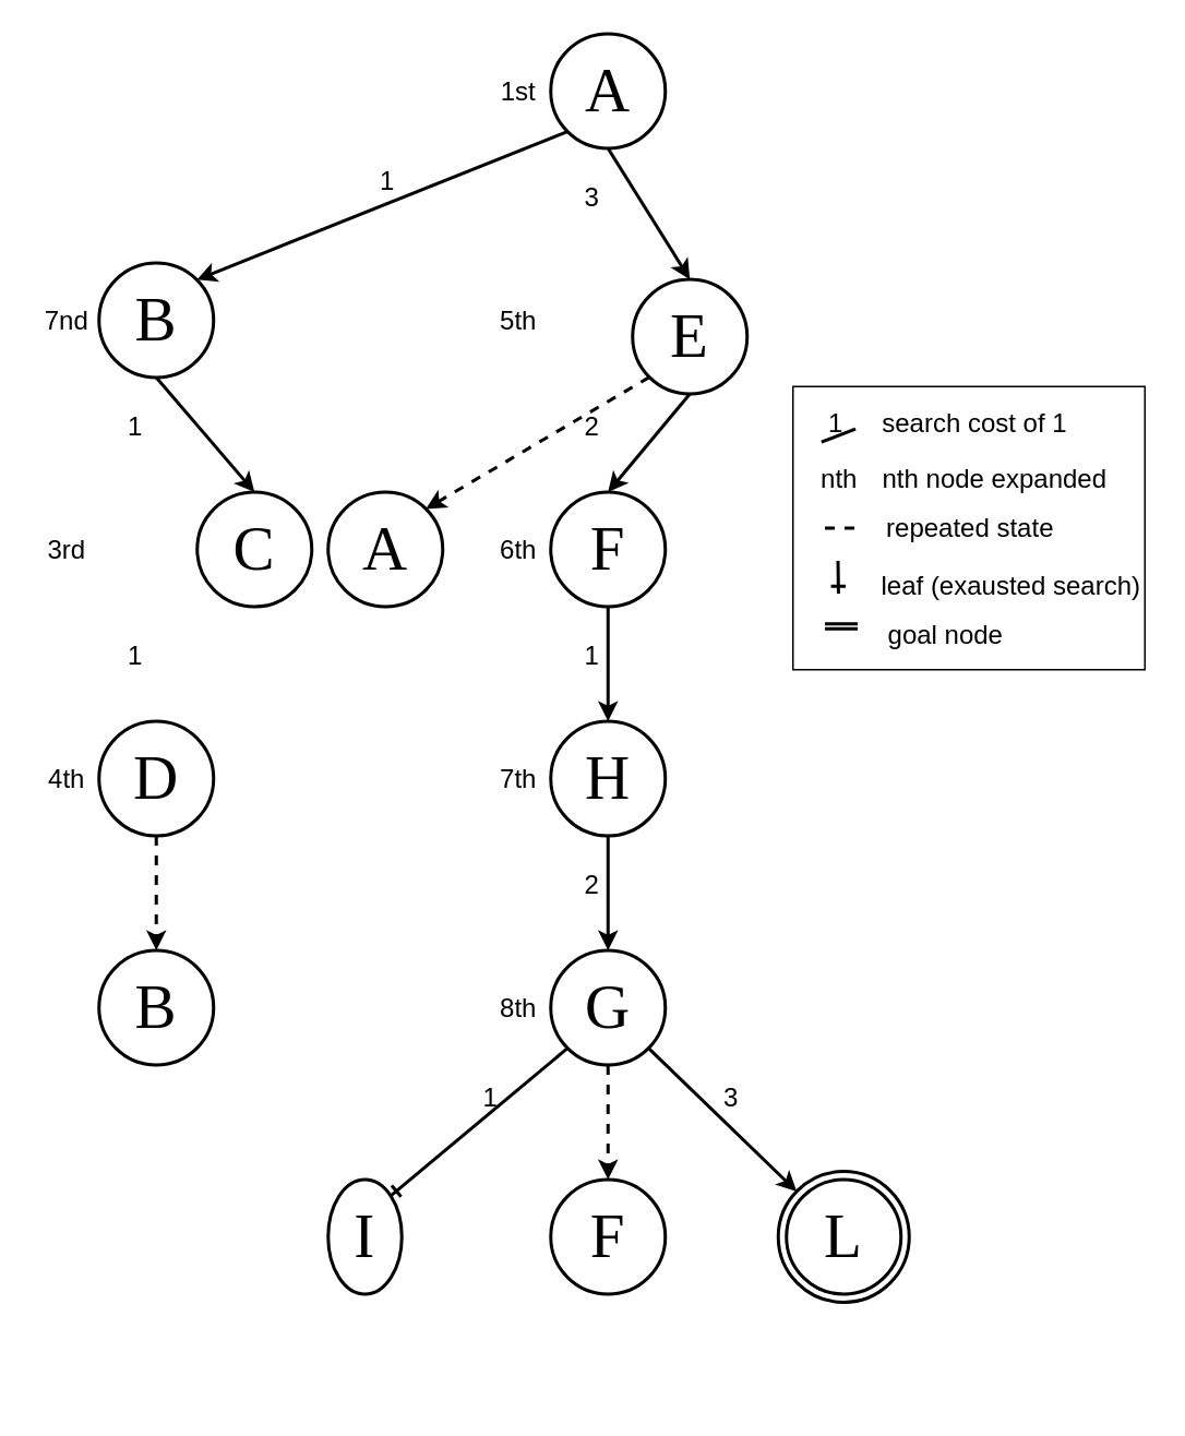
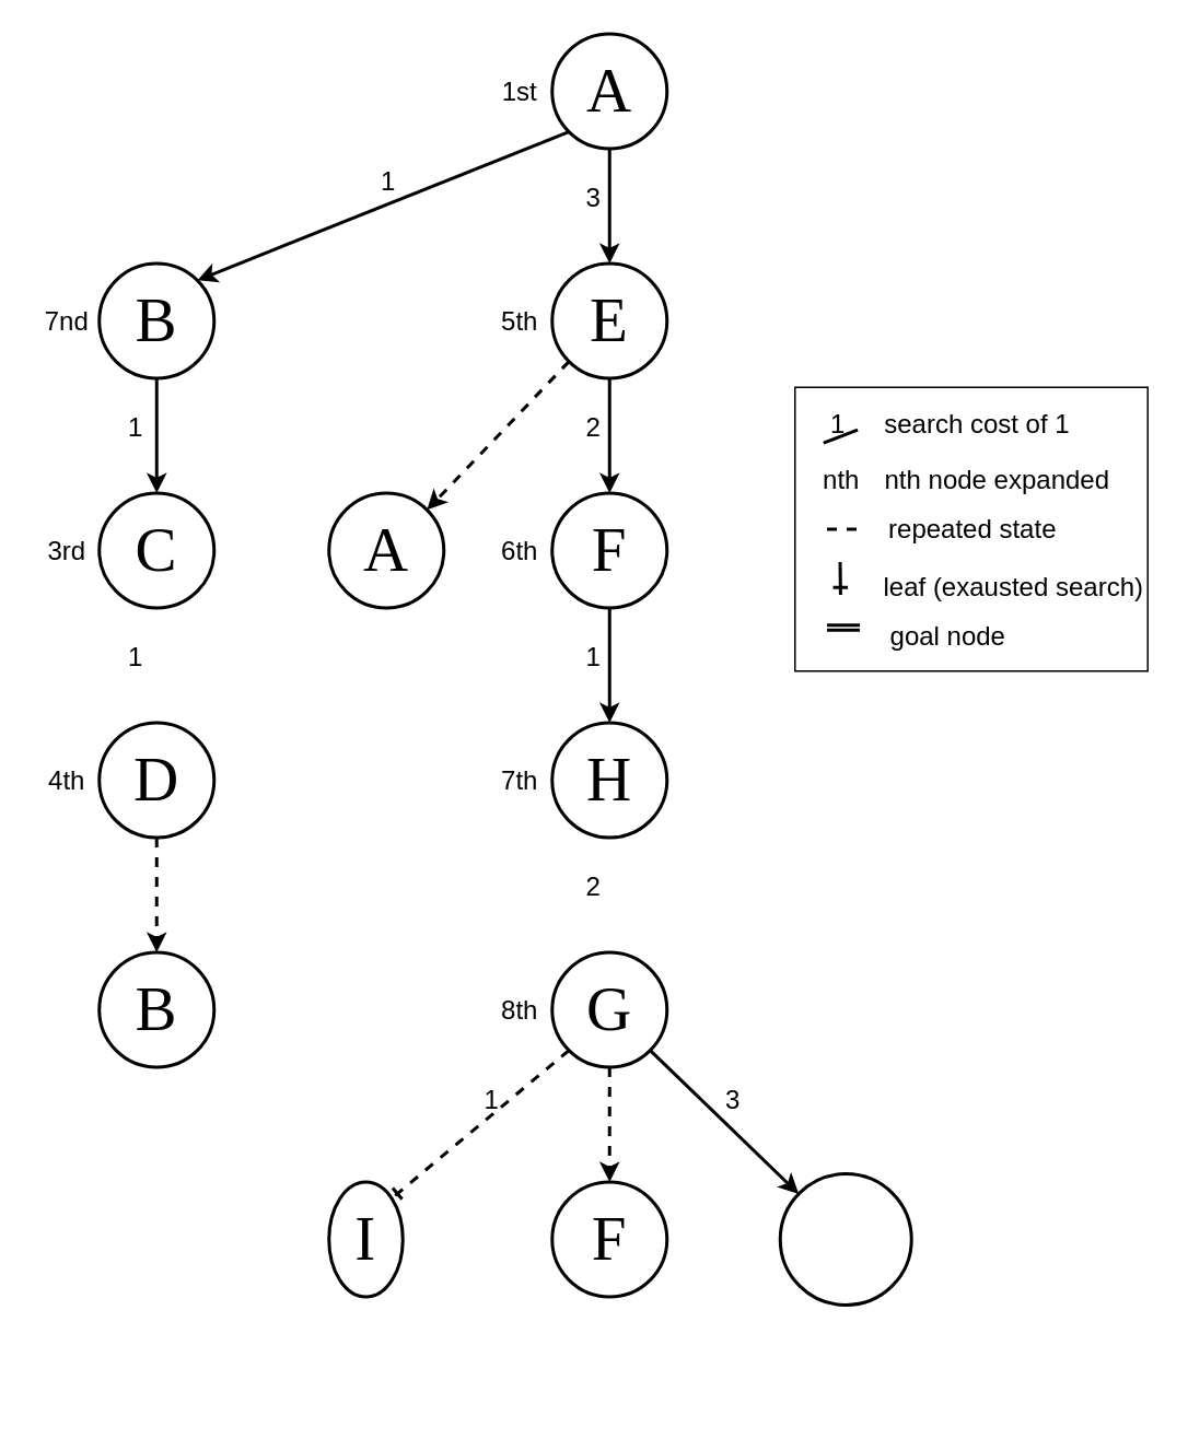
  <mxCell id="0" />
  <mxCell id="1" parent="0" />
  <mxCell id="2" style="edgeStyle=none;rounded=0;orthogonalLoop=1;jettySize=auto;html=1;exitX=0;exitY=1;exitDx=0;exitDy=0;entryX=1;entryY=0;entryDx=0;entryDy=0;strokeColor=#000000;strokeWidth=2;" parent="1" source="4" target="18" edge="1"><mxGeometry relative="1" as="geometry" /></mxCell>
  <mxCell id="3" style="edgeStyle=none;rounded=0;orthogonalLoop=1;jettySize=auto;html=1;exitX=0.5;exitY=1;exitDx=0;exitDy=0;entryX=0.5;entryY=0;entryDx=0;entryDy=0;strokeColor=#000000;strokeWidth=2;" parent="1" source="4" target="8" edge="1"><mxGeometry relative="1" as="geometry" /></mxCell>
  <mxCell id="4" value="&lt;font face=&quot;Times New Roman&quot; style=&quot;font-size: 38px&quot;&gt;A&lt;/font&gt;" style="ellipse;whiteSpace=wrap;html=1;aspect=fixed;strokeWidth=2;" parent="1" vertex="1"><mxGeometry x="336" y="20" width="70" height="70" as="geometry" /></mxCell>
  <mxCell id="5" value="&lt;font style=&quot;font-size: 16px&quot;&gt;1st&lt;/font&gt;" style="text;html=1;align=center;verticalAlign=middle;resizable=0;points=[];autosize=1;" parent="1" vertex="1"><mxGeometry x="296" y="45" width="40" height="20" as="geometry" /></mxCell>
  <mxCell id="6" style="edgeStyle=none;rounded=0;orthogonalLoop=1;jettySize=auto;html=1;exitX=0.5;exitY=1;exitDx=0;exitDy=0;entryX=0.5;entryY=0;entryDx=0;entryDy=0;strokeColor=#000000;strokeWidth=2;endArrow=classic;endFill=1;" parent="1" source="8" target="12" edge="1"><mxGeometry relative="1" as="geometry" /></mxCell>
  <mxCell id="7" style="edgeStyle=none;rounded=0;orthogonalLoop=1;jettySize=auto;html=1;exitX=0;exitY=1;exitDx=0;exitDy=0;entryX=1;entryY=0;entryDx=0;entryDy=0;strokeColor=#000000;strokeWidth=2;dashed=1;" parent="1" source="8" target="13" edge="1"><mxGeometry relative="1" as="geometry" /></mxCell>
- <mxCell id="8" value="&lt;font face=&quot;Times New Roman&quot; style=&quot;font-size: 38px&quot;&gt;E&lt;/font&gt;" style="ellipse;whiteSpace=wrap;html=1;aspect=fixed;strokeWidth=2;" parent="1" vertex="1"><mxGeometry x="386" y="170" width="70" height="70" as="geometry" /></mxCell>
+ <mxCell id="8" value="&lt;font face=&quot;Times New Roman&quot; style=&quot;font-size: 38px&quot;&gt;E&lt;/font&gt;" style="ellipse;whiteSpace=wrap;html=1;aspect=fixed;strokeWidth=2;" parent="1" vertex="1"><mxGeometry x="336" y="160" width="70" height="70" as="geometry" /></mxCell>
  <mxCell id="9" value="&lt;font style=&quot;font-size: 16px&quot;&gt;5th&lt;/font&gt;" style="text;html=1;align=center;verticalAlign=middle;resizable=0;points=[];autosize=1;" parent="1" vertex="1"><mxGeometry x="296" y="185" width="40" height="20" as="geometry" /></mxCell>
  <mxCell id="10" value="&lt;font style=&quot;font-size: 16px&quot;&gt;7nd&lt;/font&gt;" style="text;html=1;align=center;verticalAlign=middle;resizable=0;points=[];autosize=1;" parent="1" vertex="1"><mxGeometry x="20" y="185" width="40" height="20" as="geometry" /></mxCell>
  <mxCell id="11" style="edgeStyle=orthogonalEdgeStyle;rounded=0;orthogonalLoop=1;jettySize=auto;html=1;exitX=0.5;exitY=1;exitDx=0;exitDy=0;endArrow=classic;endFill=1;strokeWidth=2;" edge="1" parent="1" source="12" target="15"><mxGeometry relative="1" as="geometry" /></mxCell>
  <mxCell id="12" value="&lt;font face=&quot;Times New Roman&quot;&gt;&lt;span style=&quot;font-size: 38px&quot;&gt;F&lt;/span&gt;&lt;/font&gt;" style="ellipse;whiteSpace=wrap;html=1;aspect=fixed;strokeWidth=2;" parent="1" vertex="1"><mxGeometry x="336" y="300" width="70" height="70" as="geometry" /></mxCell>
  <mxCell id="13" value="&lt;font face=&quot;Times New Roman&quot; style=&quot;font-size: 38px&quot;&gt;A&lt;/font&gt;" style="ellipse;whiteSpace=wrap;html=1;aspect=fixed;strokeWidth=2;" parent="1" vertex="1"><mxGeometry x="200" y="300" width="70" height="70" as="geometry" /></mxCell>
- <mxCell id="14" style="edgeStyle=orthogonalEdgeStyle;rounded=0;orthogonalLoop=1;jettySize=auto;html=1;exitX=0.5;exitY=1;exitDx=0;exitDy=0;entryX=0.5;entryY=0;entryDx=0;entryDy=0;endArrow=classic;endFill=1;strokeWidth=2;" edge="1" parent="1" source="15" target="47"><mxGeometry relative="1" as="geometry" /></mxCell>
  <mxCell id="15" value="&lt;font face=&quot;Times New Roman&quot; style=&quot;font-size: 38px&quot;&gt;H&lt;/font&gt;" style="ellipse;whiteSpace=wrap;html=1;aspect=fixed;strokeWidth=2;" parent="1" vertex="1"><mxGeometry x="336" y="440" width="70" height="70" as="geometry" /></mxCell>
  <mxCell id="16" value="&lt;font face=&quot;Times New Roman&quot; style=&quot;font-size: 38px&quot;&gt;I&lt;/font&gt;" style="ellipse;whiteSpace=wrap;html=1;aspect=fixed;strokeWidth=2;" parent="1" vertex="1"><mxGeometry x="200" y="720" width="45" height="70" as="geometry" /></mxCell>
  <mxCell id="17" style="edgeStyle=none;rounded=0;orthogonalLoop=1;jettySize=auto;html=1;exitX=0.5;exitY=1;exitDx=0;exitDy=0;entryX=0.5;entryY=0;entryDx=0;entryDy=0;strokeColor=#000000;strokeWidth=2;fontSize=16;" parent="1" source="18" target="21" edge="1"><mxGeometry relative="1" as="geometry" /></mxCell>
  <mxCell id="18" value="&lt;font face=&quot;Times New Roman&quot; style=&quot;font-size: 38px&quot;&gt;B&lt;/font&gt;" style="ellipse;whiteSpace=wrap;html=1;aspect=fixed;strokeWidth=2;" parent="1" vertex="1"><mxGeometry x="60" y="160" width="70" height="70" as="geometry" /></mxCell>
  <mxCell id="19" style="edgeStyle=orthogonalEdgeStyle;rounded=0;orthogonalLoop=1;jettySize=auto;html=1;exitX=0.5;exitY=1;exitDx=0;exitDy=0;entryX=0.5;entryY=0;entryDx=0;entryDy=0;endArrow=classic;endFill=1;strokeWidth=2;dashed=1;" edge="1" parent="1" source="20" target="42"><mxGeometry relative="1" as="geometry" /></mxCell>
  <mxCell id="20" value="&lt;font face=&quot;Times New Roman&quot; style=&quot;font-size: 38px&quot;&gt;D&lt;/font&gt;" style="ellipse;whiteSpace=wrap;html=1;aspect=fixed;strokeWidth=2;" parent="1" vertex="1"><mxGeometry x="60" y="440" width="70" height="70" as="geometry" /></mxCell>
- <mxCell id="21" value="&lt;font face=&quot;Times New Roman&quot;&gt;&lt;span style=&quot;font-size: 38px&quot;&gt;C&lt;/span&gt;&lt;/font&gt;" style="ellipse;whiteSpace=wrap;html=1;aspect=fixed;strokeWidth=2;" parent="1" vertex="1"><mxGeometry x="120" y="300" width="70" height="70" as="geometry" /></mxCell>
+ <mxCell id="21" value="&lt;font face=&quot;Times New Roman&quot;&gt;&lt;span style=&quot;font-size: 38px&quot;&gt;C&lt;/span&gt;&lt;/font&gt;" style="ellipse;whiteSpace=wrap;html=1;aspect=fixed;strokeWidth=2;" parent="1" vertex="1"><mxGeometry x="60" y="300" width="70" height="70" as="geometry" /></mxCell>
  <mxCell id="22" value="&lt;font style=&quot;font-size: 16px&quot;&gt;6th&lt;/font&gt;" style="text;html=1;align=center;verticalAlign=middle;resizable=0;points=[];autosize=1;rotation=0;" parent="1" vertex="1"><mxGeometry x="296" y="325" width="40" height="20" as="geometry" /></mxCell>
  <mxCell id="23" value="&lt;font style=&quot;font-size: 16px&quot;&gt;3rd&lt;/font&gt;" style="text;html=1;align=center;verticalAlign=middle;resizable=0;points=[];autosize=1;rotation=0;" parent="1" vertex="1"><mxGeometry x="20" y="325" width="40" height="20" as="geometry" /></mxCell>
  <mxCell id="24" value="1" style="text;html=1;align=center;verticalAlign=middle;resizable=0;points=[];autosize=1;strokeWidth=4;fontSize=16;" parent="1" vertex="1"><mxGeometry x="226" y="100" width="20" height="20" as="geometry" /></mxCell>
  <mxCell id="25" value="1" style="text;html=1;align=center;verticalAlign=middle;resizable=0;points=[];autosize=1;strokeWidth=4;fontSize=16;" parent="1" vertex="1"><mxGeometry x="72" y="250" width="20" height="20" as="geometry" /></mxCell>
  <mxCell id="26" value="1" style="text;html=1;align=center;verticalAlign=middle;resizable=0;points=[];autosize=1;strokeWidth=4;fontSize=16;" parent="1" vertex="1"><mxGeometry x="72" y="390" width="20" height="20" as="geometry" /></mxCell>
  <mxCell id="27" value="3" style="text;html=1;align=center;verticalAlign=middle;resizable=0;points=[];autosize=1;strokeWidth=4;fontSize=16;" parent="1" vertex="1"><mxGeometry x="351" y="110" width="20" height="20" as="geometry" /></mxCell>
  <mxCell id="28" value="1" style="text;html=1;align=center;verticalAlign=middle;resizable=0;points=[];autosize=1;strokeWidth=4;fontSize=16;" parent="1" vertex="1"><mxGeometry x="351" y="390" width="20" height="20" as="geometry" /></mxCell>
  <mxCell id="29" value="&lt;span style=&quot;font-size: 16px&quot;&gt;search cost of 1&amp;nbsp;&lt;/span&gt;" style="text;html=1;align=center;verticalAlign=middle;resizable=0;points=[];autosize=1;" parent="1" vertex="1"><mxGeometry x="531.5" y="247.5" width="130" height="20" as="geometry" /></mxCell>
  <mxCell id="30" value="" style="endArrow=none;html=1;strokeWidth=2;entryX=1.136;entryY=0.696;entryDx=0;entryDy=0;entryPerimeter=0;exitX=0.093;exitY=1.096;exitDx=0;exitDy=0;exitPerimeter=0;" parent="1" source="31" target="31" edge="1"><mxGeometry width="50" height="50" relative="1" as="geometry"><mxPoint x="491.5" y="272" as="sourcePoint" /><mxPoint x="531.5" y="257.5" as="targetPoint" /></mxGeometry></mxCell>
  <mxCell id="31" value="1" style="text;html=1;align=center;verticalAlign=middle;resizable=0;points=[];autosize=1;strokeWidth=4;fontSize=16;" parent="1" vertex="1"><mxGeometry x="499.5" y="247.5" width="20" height="20" as="geometry" /></mxCell>
  <mxCell id="32" value="nth" style="text;html=1;align=center;verticalAlign=middle;resizable=0;points=[];autosize=1;strokeWidth=4;fontSize=16;" parent="1" vertex="1"><mxGeometry x="491.5" y="282" width="40" height="20" as="geometry" /></mxCell>
  <mxCell id="33" value="&lt;span style=&quot;font-size: 16px&quot;&gt;nth node expanded&lt;/span&gt;" style="text;html=1;align=center;verticalAlign=middle;resizable=0;points=[];autosize=1;" parent="1" vertex="1"><mxGeometry x="531.5" y="282" width="150" height="20" as="geometry" /></mxCell>
  <mxCell id="34" value="" style="endArrow=ERone;html=1;strokeWidth=2;endFill=0;" parent="1" edge="1"><mxGeometry width="50" height="50" relative="1" as="geometry"><mxPoint x="511.5" y="342" as="sourcePoint" /><mxPoint x="511.79" y="362" as="targetPoint" /></mxGeometry></mxCell>
  <mxCell id="35" value="&lt;span style=&quot;font-size: 16px&quot;&gt;leaf (exausted search)&lt;/span&gt;" style="text;html=1;align=center;verticalAlign=middle;resizable=0;points=[];autosize=1;" parent="1" vertex="1"><mxGeometry x="531.5" y="347" width="170" height="20" as="geometry" /></mxCell>
  <mxCell id="36" value="" style="endArrow=none;dashed=1;html=1;strokeWidth=2;" parent="1" edge="1"><mxGeometry width="50" height="50" relative="1" as="geometry"><mxPoint x="503.5" y="322" as="sourcePoint" /><mxPoint x="523.5" y="322" as="targetPoint" /></mxGeometry></mxCell>
  <mxCell id="37" value="&lt;span style=&quot;font-size: 16px&quot;&gt;repeated state&lt;/span&gt;" style="text;html=1;align=center;verticalAlign=middle;resizable=0;points=[];autosize=1;" parent="1" vertex="1"><mxGeometry x="531.5" y="312" width="120" height="20" as="geometry" /></mxCell>
  <mxCell id="38" value="" style="shape=link;html=1;endArrow=ERone;endFill=0;strokeWidth=2;width=-4.109;" parent="1" edge="1"><mxGeometry width="50" height="50" relative="1" as="geometry"><mxPoint x="503.5" y="382" as="sourcePoint" /><mxPoint x="523.5" y="382" as="targetPoint" /></mxGeometry></mxCell>
  <mxCell id="39" value="&lt;span style=&quot;font-size: 16px&quot;&gt;&amp;nbsp;goal node&amp;nbsp;&lt;/span&gt;" style="text;html=1;align=center;verticalAlign=middle;resizable=0;points=[];autosize=1;" parent="1" vertex="1"><mxGeometry x="531.5" y="377" width="90" height="20" as="geometry" /></mxCell>
  <mxCell id="40" value="" style="rounded=0;whiteSpace=wrap;html=1;fillColor=none;" parent="1" vertex="1"><mxGeometry x="484" y="235.5" width="215" height="173" as="geometry" /></mxCell>
  <mxCell id="41" value="&lt;font style=&quot;font-size: 16px&quot;&gt;4th&lt;/font&gt;" style="text;html=1;align=center;verticalAlign=middle;resizable=0;points=[];autosize=1;rotation=0;" vertex="1" parent="1"><mxGeometry x="20" y="465" width="40" height="20" as="geometry" /></mxCell>
  <mxCell id="42" value="&lt;font face=&quot;Times New Roman&quot; style=&quot;font-size: 38px&quot;&gt;B&lt;/font&gt;" style="ellipse;whiteSpace=wrap;html=1;aspect=fixed;strokeWidth=2;" vertex="1" parent="1"><mxGeometry x="60" y="580" width="70" height="70" as="geometry" /></mxCell>
  <mxCell id="43" value="&lt;font style=&quot;font-size: 16px&quot;&gt;7th&lt;/font&gt;" style="text;html=1;align=center;verticalAlign=middle;resizable=0;points=[];autosize=1;rotation=0;" vertex="1" parent="1"><mxGeometry x="296" y="465" width="40" height="20" as="geometry" /></mxCell>
- <mxCell id="44" style="rounded=0;orthogonalLoop=1;jettySize=auto;html=1;exitX=0;exitY=1;exitDx=0;exitDy=0;entryX=1;entryY=0;entryDx=0;entryDy=0;endArrow=ERone;endFill=0;strokeWidth=2;" edge="1" parent="1" source="47" target="16"><mxGeometry relative="1" as="geometry" /></mxCell>
+ <mxCell id="44" style="rounded=0;orthogonalLoop=1;jettySize=auto;html=1;exitX=0;exitY=1;exitDx=0;exitDy=0;entryX=1;entryY=0;entryDx=0;entryDy=0;endArrow=ERone;endFill=0;strokeWidth=2;dashed=1;" edge="1" parent="1" source="47" target="16"><mxGeometry relative="1" as="geometry" /></mxCell>
  <mxCell id="45" style="edgeStyle=none;rounded=0;orthogonalLoop=1;jettySize=auto;html=1;exitX=0.5;exitY=1;exitDx=0;exitDy=0;entryX=0.5;entryY=0;entryDx=0;entryDy=0;endArrow=classic;endFill=1;strokeWidth=2;dashed=1;" edge="1" parent="1" source="47" target="50"><mxGeometry relative="1" as="geometry" /></mxCell>
  <mxCell id="46" style="edgeStyle=none;rounded=0;orthogonalLoop=1;jettySize=auto;html=1;exitX=1;exitY=1;exitDx=0;exitDy=0;endArrow=classic;endFill=1;strokeWidth=2;" edge="1" parent="1" source="47" target="52"><mxGeometry relative="1" as="geometry" /></mxCell>
  <mxCell id="47" value="&lt;font face=&quot;Times New Roman&quot; style=&quot;font-size: 38px&quot;&gt;G&lt;/font&gt;" style="ellipse;whiteSpace=wrap;html=1;aspect=fixed;strokeWidth=2;" vertex="1" parent="1"><mxGeometry x="336" y="580" width="70" height="70" as="geometry" /></mxCell>
  <mxCell id="48" value="&lt;font style=&quot;font-size: 16px&quot;&gt;8th&lt;/font&gt;" style="text;html=1;align=center;verticalAlign=middle;resizable=0;points=[];autosize=1;rotation=0;" vertex="1" parent="1"><mxGeometry x="296" y="605" width="40" height="20" as="geometry" /></mxCell>
  <mxCell id="49" value="2" style="text;html=1;align=center;verticalAlign=middle;resizable=0;points=[];autosize=1;strokeWidth=4;fontSize=16;" vertex="1" parent="1"><mxGeometry x="351" y="530" width="20" height="20" as="geometry" /></mxCell>
  <mxCell id="50" value="&lt;font face=&quot;Times New Roman&quot; style=&quot;font-size: 38px&quot;&gt;F&lt;/font&gt;" style="ellipse;whiteSpace=wrap;html=1;aspect=fixed;strokeWidth=2;" vertex="1" parent="1"><mxGeometry x="336" y="720" width="70" height="70" as="geometry" /></mxCell>
- <mxCell id="51" value="&lt;font face=&quot;Times New Roman&quot; style=&quot;font-size: 38px&quot;&gt;L&lt;/font&gt;" style="ellipse;whiteSpace=wrap;html=1;aspect=fixed;strokeWidth=2;" vertex="1" parent="1"><mxGeometry x="480" y="720" width="70" height="70" as="geometry" /></mxCell>
  <mxCell id="52" value="" style="ellipse;whiteSpace=wrap;html=1;aspect=fixed;gradientColor=#ffffff;fillColor=none;strokeWidth=2;" vertex="1" parent="1"><mxGeometry x="475" y="715" width="80" height="80" as="geometry" /></mxCell>
  <mxCell id="53" value="1" style="text;html=1;align=center;verticalAlign=middle;resizable=0;points=[];autosize=1;strokeWidth=4;fontSize=16;" vertex="1" parent="1"><mxGeometry x="289" y="660" width="20" height="20" as="geometry" /></mxCell>
  <mxCell id="54" value="&lt;span style=&quot;color: rgba(0 , 0 , 0 , 0) ; font-family: monospace ; font-size: 0px&quot;&gt;%3CmxGraphModel%3E%3Croot%3E%3CmxCell%20id%3D%220%22%2F%3E%3CmxCell%20id%3D%221%22%20parent%3D%220%22%2F%3E%3CmxCell%20id%3D%222%22%20value%3D%221%22%20style%3D%22text%3Bhtml%3D1%3Balign%3Dcenter%3BverticalAlign%3Dmiddle%3Bresizable%3D0%3Bpoints%3D%5B%5D%3Bautosize%3D1%3BstrokeWidth%3D4%3BfontSize%3D16%3B%22%20vertex%3D%221%22%20parent%3D%221%22%3E%3CmxGeometry%20x%3D%22441%22%20y%3D%22660%22%20width%3D%2220%22%20height%3D%2220%22%20as%3D%22geometry%22%2F%3E%3C%2FmxCell%3E%3C%2Froot%3E%3C%2FmxGraphModel%3E&lt;/span&gt;&lt;span style=&quot;color: rgba(0 , 0 , 0 , 0) ; font-family: monospace ; font-size: 0px&quot;&gt;%3CmxGraphModel%3E%3Croot%3E%3CmxCell%20id%3D%220%22%2F%3E%3CmxCell%20id%3D%221%22%20parent%3D%220%22%2F%3E%3CmxCell%20id%3D%222%22%20value%3D%221%22%20style%3D%22text%3Bhtml%3D1%3Balign%3Dcenter%3BverticalAlign%3Dmiddle%3Bresizable%3D0%3Bpoints%3D%5B%5D%3Bautosize%3D1%3BstrokeWidth%3D4%3BfontSize%3D16%3B%22%20vertex%3D%221%22%20parent%3D%221%22%3E%3CmxGeometry%20x%3D%22441%22%20y%3D%22660%22%20width%3D%2220%22%20height%3D%2220%22%20as%3D%22geometry%22%2F%3E%3C%2FmxCell%3E%3C%2Froot%3E%3C%2FmxGraphModel%3E&lt;/span&gt;" style="text;html=1;align=center;verticalAlign=middle;resizable=0;points=[];autosize=1;" vertex="1" parent="1"><mxGeometry x="456" y="835" width="20" height="20" as="geometry" /></mxCell>
  <mxCell id="55" value="3" style="text;html=1;align=center;verticalAlign=middle;resizable=0;points=[];autosize=1;strokeWidth=4;fontSize=16;" vertex="1" parent="1"><mxGeometry x="436" y="660" width="20" height="20" as="geometry" /></mxCell>
  <mxCell id="56" value="2" style="text;html=1;align=center;verticalAlign=middle;resizable=0;points=[];autosize=1;strokeWidth=4;fontSize=16;" vertex="1" parent="1"><mxGeometry x="351" y="250" width="20" height="20" as="geometry" /></mxCell>
